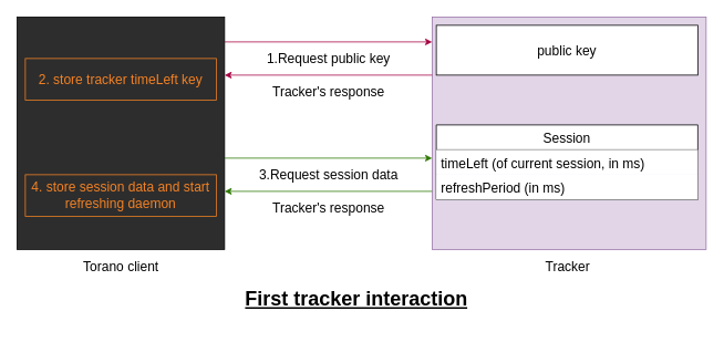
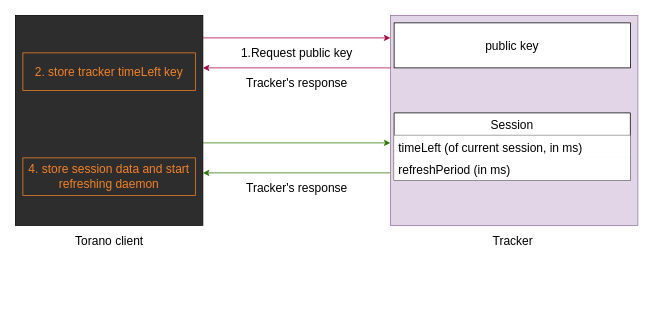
  <mxCell id="0" />
  <mxCell id="1" parent="0" />
- <mxCell id="2" value="&lt;h1&gt;&lt;u&gt;First tracker interaction&lt;/u&gt;&lt;/h1&gt;&lt;span style=&quot;background-color: initial;&quot;&gt;&lt;br&gt;&lt;/span&gt;" style="text;html=1;strokeColor=none;fillColor=none;spacing=5;spacingTop=-20;whiteSpace=wrap;overflow=hidden;rounded=0;" parent="1" vertex="1"><mxGeometry x="290" y="340" width="290" height="50" as="geometry" /></mxCell>
  <mxCell id="3" value="" style="rounded=0;whiteSpace=wrap;html=1;fillColor=#2d2d2d;" vertex="1" parent="1"><mxGeometry x="20" y="20" width="250" height="280" as="geometry" /></mxCell>
  <mxCell id="4" value="&lt;font style=&quot;font-size: 16px;&quot;&gt;Torano client&lt;br&gt;&lt;/font&gt;" style="text;html=1;align=center;verticalAlign=middle;resizable=0;points=[];autosize=1;strokeColor=none;fillColor=none;" vertex="1" parent="1"><mxGeometry x="90" y="310" width="110" height="20" as="geometry" /></mxCell>
  <mxCell id="5" value="" style="rounded=0;whiteSpace=wrap;html=1;fillColor=#e1d5e7;strokeColor=#9673a6;" vertex="1" parent="1"><mxGeometry x="520" y="20" width="330" height="280" as="geometry" /></mxCell>
  <mxCell id="6" value="&lt;font style=&quot;font-size: 16px;&quot;&gt;Tracker&lt;br&gt;&lt;/font&gt;" style="text;html=1;align=center;verticalAlign=middle;resizable=0;points=[];autosize=1;strokeColor=none;fillColor=none;" vertex="1" parent="1"><mxGeometry x="647.5" y="310" width="70" height="20" as="geometry" /></mxCell>
  <mxCell id="7" value="&lt;font style=&quot;font-size: 16px;&quot;&gt;public key&lt;/font&gt;" style="rounded=0;whiteSpace=wrap;html=1;" vertex="1" parent="1"><mxGeometry x="525" y="30" width="315" height="60" as="geometry" /></mxCell>
  <mxCell id="8" style="edgeStyle=orthogonalEdgeStyle;rounded=0;orthogonalLoop=1;jettySize=auto;html=1;exitX=1;exitY=0.5;exitDx=0;exitDy=0;entryX=0;entryY=0.5;entryDx=0;entryDy=0;fontSize=16;fontColor=#000000;fillColor=#d80073;strokeColor=#A50040;" edge="1" parent="1"><mxGeometry relative="1" as="geometry"><mxPoint x="270" y="50" as="sourcePoint" /><mxPoint x="520" y="50" as="targetPoint" /></mxGeometry></mxCell>
  <mxCell id="9" value="&lt;font color=&quot;#f48224&quot; style=&quot;font-size: 16px;&quot;&gt;2. store tracker timeLeft key&lt;/font&gt;" style="rounded=0;whiteSpace=wrap;html=1;fillColor=none;strokeColor=#F48224;" vertex="1" parent="1"><mxGeometry x="30" y="70" width="230" height="50" as="geometry" /></mxCell>
  <mxCell id="10" style="edgeStyle=orthogonalEdgeStyle;rounded=0;orthogonalLoop=1;jettySize=auto;html=1;exitX=0;exitY=0.5;exitDx=0;exitDy=0;entryX=1;entryY=0.5;entryDx=0;entryDy=0;fontSize=16;fontColor=#F48224;fillColor=#d80073;strokeColor=#A50040;" edge="1" parent="1"><mxGeometry relative="1" as="geometry"><mxPoint x="520" y="90" as="sourcePoint" /><mxPoint x="270" y="90" as="targetPoint" /></mxGeometry></mxCell>
  <mxCell id="11" value="&lt;font style=&quot;font-size: 16px;&quot;&gt;1.Request public key&lt;br&gt;&lt;/font&gt;" style="text;html=1;align=center;verticalAlign=middle;resizable=0;points=[];autosize=1;strokeColor=none;fillColor=none;" vertex="1" parent="1"><mxGeometry x="315" y="60" width="160" height="20" as="geometry" /></mxCell>
  <mxCell id="12" value="&lt;font style=&quot;font-size: 16px;&quot;&gt;Tracker's response&lt;br&gt;&lt;/font&gt;" style="text;html=1;align=center;verticalAlign=middle;resizable=0;points=[];autosize=1;strokeColor=none;fillColor=none;" vertex="1" parent="1"><mxGeometry x="320" y="100" width="150" height="20" as="geometry" /></mxCell>
  <mxCell id="13" style="edgeStyle=orthogonalEdgeStyle;rounded=0;orthogonalLoop=1;jettySize=auto;html=1;exitX=1;exitY=0.5;exitDx=0;exitDy=0;entryX=0;entryY=0.5;entryDx=0;entryDy=0;fontSize=16;fontColor=#000000;fillColor=#60a917;strokeColor=#2D7600;" edge="1" parent="1"><mxGeometry relative="1" as="geometry"><mxPoint x="270" y="190" as="sourcePoint" /><mxPoint x="520" y="190" as="targetPoint" /></mxGeometry></mxCell>
  <mxCell id="14" style="edgeStyle=orthogonalEdgeStyle;rounded=0;orthogonalLoop=1;jettySize=auto;html=1;exitX=0;exitY=0.5;exitDx=0;exitDy=0;entryX=1;entryY=0.5;entryDx=0;entryDy=0;fontSize=16;fontColor=#F48224;fillColor=#60a917;strokeColor=#2D7600;" edge="1" parent="1"><mxGeometry relative="1" as="geometry"><mxPoint x="520" y="230" as="sourcePoint" /><mxPoint x="270" y="230" as="targetPoint" /></mxGeometry></mxCell>
- <mxCell id="15" value="&lt;font style=&quot;font-size: 16px;&quot;&gt;3.Request session data&lt;br&gt;&lt;/font&gt;" style="text;html=1;align=center;verticalAlign=middle;resizable=0;points=[];autosize=1;strokeColor=none;fillColor=none;" vertex="1" parent="1"><mxGeometry x="305" y="200" width="180" height="20" as="geometry" /></mxCell>
  <mxCell id="16" value="&lt;font style=&quot;font-size: 16px;&quot;&gt;Tracker's response&lt;br&gt;&lt;/font&gt;" style="text;html=1;align=center;verticalAlign=middle;resizable=0;points=[];autosize=1;strokeColor=none;fillColor=none;" vertex="1" parent="1"><mxGeometry x="320" y="240" width="150" height="20" as="geometry" /></mxCell>
  <mxCell id="17" value="&lt;font color=&quot;#f48224&quot; style=&quot;font-size: 16px;&quot;&gt;4. store session data and start refreshing daemon&lt;/font&gt;" style="rounded=0;whiteSpace=wrap;html=1;fillColor=none;strokeColor=#F48224;" vertex="1" parent="1"><mxGeometry x="30" y="210" width="230" height="50" as="geometry" /></mxCell>
  <mxCell id="18" value="Session" style="swimlane;fontStyle=0;childLayout=stackLayout;horizontal=1;startSize=30;horizontalStack=0;resizeParent=1;resizeParentMax=0;resizeLast=0;collapsible=1;marginBottom=0;rounded=0;fontSize=16;fontColor=default;strokeColor=#000000;fillColor=default;" vertex="1" parent="1"><mxGeometry x="525" y="150" width="315" height="90" as="geometry" /></mxCell>
  <mxCell id="19" value="timeLeft (of current session, in ms)" style="text;strokeColor=none;fillColor=default;align=left;verticalAlign=middle;spacingLeft=4;spacingRight=4;overflow=hidden;points=[[0,0.5],[1,0.5]];portConstraint=eastwest;rotatable=0;rounded=0;fontSize=16;fontColor=#000000;" vertex="1" parent="18"><mxGeometry y="30" width="315" height="30" as="geometry" /></mxCell>
  <mxCell id="20" value="refreshPeriod (in ms)" style="text;strokeColor=none;fillColor=default;align=left;verticalAlign=middle;spacingLeft=4;spacingRight=4;overflow=hidden;points=[[0,0.5],[1,0.5]];portConstraint=eastwest;rotatable=0;rounded=0;fontSize=16;fontColor=#000000;" vertex="1" parent="18"><mxGeometry y="60" width="315" height="30" as="geometry" /></mxCell>
